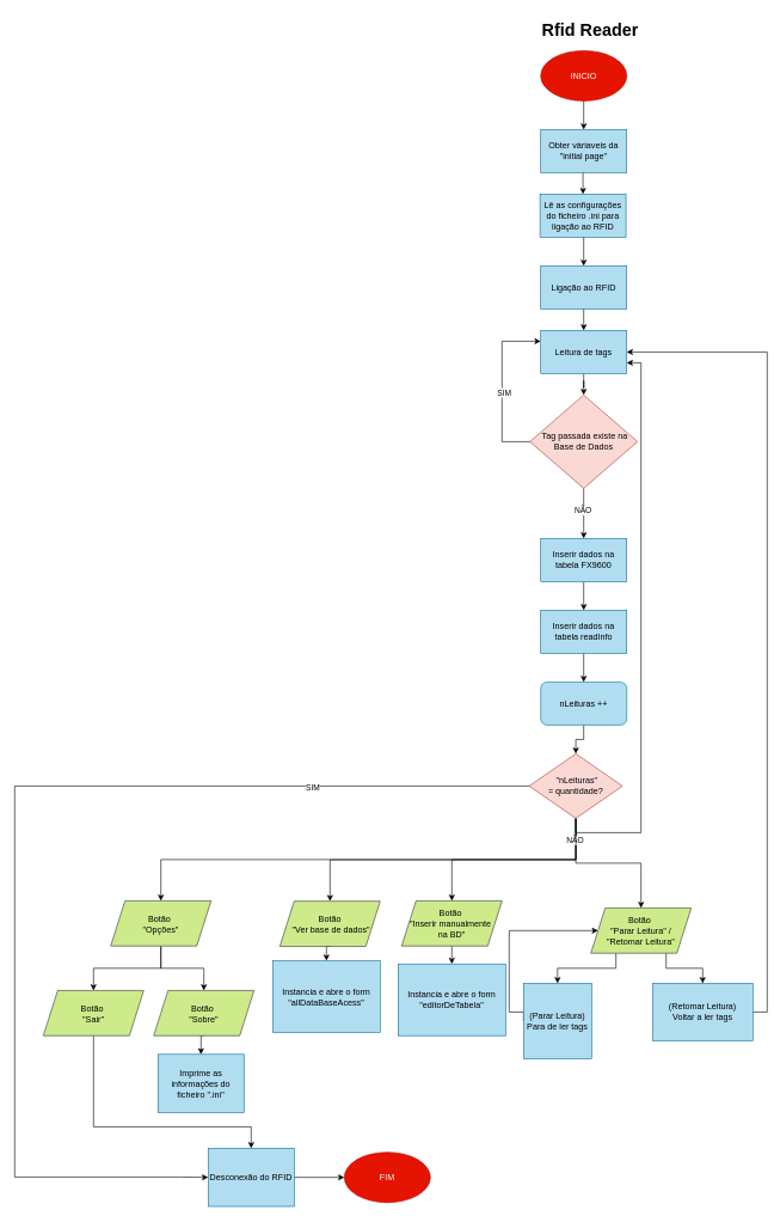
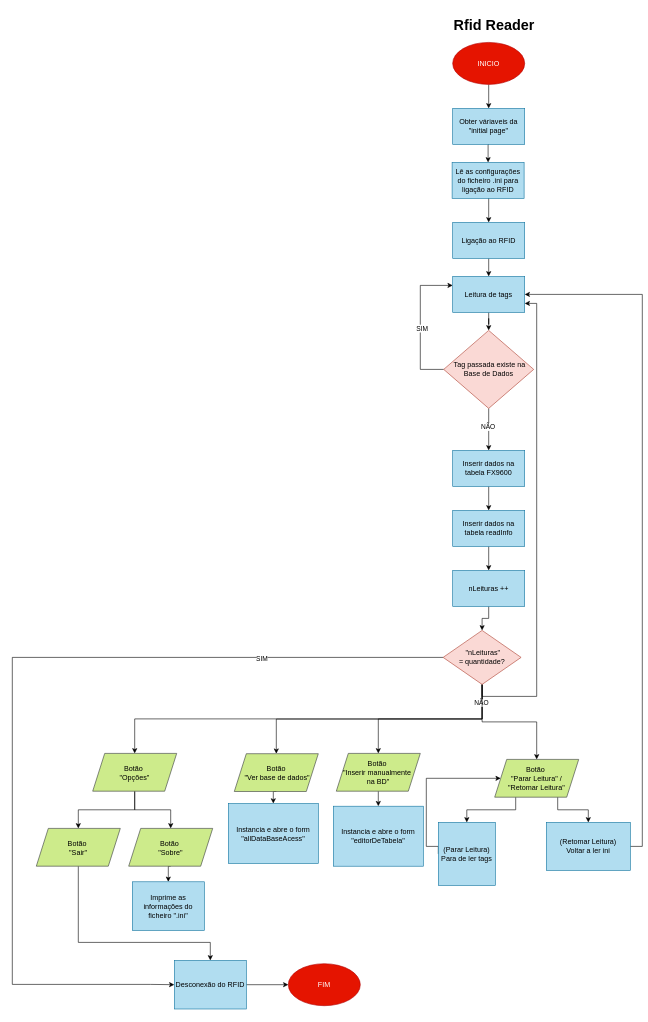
  <mxCell id="0" />
  <mxCell id="1" parent="0" />
  <mxCell id="2" style="edgeStyle=orthogonalEdgeStyle;rounded=0;orthogonalLoop=1;jettySize=auto;html=1;exitX=0.5;exitY=1;exitDx=0;exitDy=0;entryX=0.5;entryY=0;entryDx=0;entryDy=0;" parent="1" source="13" target="5" edge="1"><mxGeometry relative="1" as="geometry"><mxPoint x="814" y="140" as="sourcePoint" /></mxGeometry></mxCell>
  <mxCell id="3" value="&lt;h1 style=&quot;margin-top: 0px;&quot;&gt;Rfid Reader&lt;/h1&gt;" style="text;html=1;whiteSpace=wrap;overflow=hidden;rounded=0;" parent="1" vertex="1"><mxGeometry x="754" y="20" width="159" height="40" as="geometry" /></mxCell>
  <mxCell id="4" style="edgeStyle=orthogonalEdgeStyle;rounded=0;orthogonalLoop=1;jettySize=auto;html=1;exitX=0.5;exitY=1;exitDx=0;exitDy=0;entryX=0.5;entryY=0;entryDx=0;entryDy=0;" edge="1" parent="1" source="5" target="45"><mxGeometry relative="1" as="geometry" /></mxCell>
  <mxCell id="5" value="Obter váriaveis da &quot;initial page&quot;" style="rounded=0;whiteSpace=wrap;html=1;fillColor=#b1ddf0;strokeColor=#10739e;" parent="1" vertex="1"><mxGeometry x="754" y="180" width="120" height="60" as="geometry" /></mxCell>
  <mxCell id="6" style="edgeStyle=orthogonalEdgeStyle;rounded=0;orthogonalLoop=1;jettySize=auto;html=1;exitX=0.25;exitY=1;exitDx=0;exitDy=0;entryX=0.5;entryY=0;entryDx=0;entryDy=0;" edge="1" parent="1" source="8" target="12"><mxGeometry relative="1" as="geometry" /></mxCell>
  <mxCell id="7" style="edgeStyle=orthogonalEdgeStyle;rounded=0;orthogonalLoop=1;jettySize=auto;html=1;exitX=0.75;exitY=1;exitDx=0;exitDy=0;entryX=0.5;entryY=0;entryDx=0;entryDy=0;" edge="1" parent="1" source="8" target="17"><mxGeometry relative="1" as="geometry" /></mxCell>
  <mxCell id="8" value="Botão&amp;nbsp;&lt;div&gt;&quot;Parar Leitura&quot; / &quot;Retomar Leitura&quot;&lt;/div&gt;" style="shape=parallelogram;perimeter=parallelogramPerimeter;whiteSpace=wrap;html=1;fixedSize=1;fillColor=#cdeb8b;strokeColor=#36393d;" parent="1" vertex="1"><mxGeometry x="824" y="1265" width="140" height="63" as="geometry" /></mxCell>
  <mxCell id="9" style="edgeStyle=orthogonalEdgeStyle;rounded=0;orthogonalLoop=1;jettySize=auto;html=1;exitX=0.5;exitY=1;exitDx=0;exitDy=0;entryX=0.5;entryY=0;entryDx=0;entryDy=0;" edge="1" parent="1" source="10" target="15"><mxGeometry relative="1" as="geometry" /></mxCell>
  <mxCell id="10" value="Ligação ao RFID" style="rounded=0;whiteSpace=wrap;html=1;fillColor=#b1ddf0;strokeColor=#10739e;" parent="1" vertex="1"><mxGeometry x="754" y="370" width="120" height="60" as="geometry" /></mxCell>
  <mxCell id="11" style="edgeStyle=orthogonalEdgeStyle;rounded=0;orthogonalLoop=1;jettySize=auto;html=1;exitX=0;exitY=0.5;exitDx=0;exitDy=0;entryX=0;entryY=0.5;entryDx=0;entryDy=0;" edge="1" parent="1" source="12" target="8"><mxGeometry relative="1" as="geometry"><Array as="points"><mxPoint x="710" y="1410" /><mxPoint x="710" y="1297" /></Array></mxGeometry></mxCell>
  <mxCell id="12" value="&lt;div&gt;(Parar Leitura)&lt;/div&gt;Para de ler tags" style="rounded=0;whiteSpace=wrap;html=1;fillColor=#b1ddf0;strokeColor=#10739e;" parent="1" vertex="1"><mxGeometry x="730" y="1370" width="95" height="105" as="geometry" /></mxCell>
  <mxCell id="13" value="INICIO" style="ellipse;whiteSpace=wrap;html=1;strokeColor=#B20000;fillColor=#e51400;fontColor=#ffffff;" parent="1" vertex="1"><mxGeometry x="754" y="70" width="120" height="70" as="geometry" /></mxCell>
  <mxCell id="14" style="edgeStyle=orthogonalEdgeStyle;rounded=0;orthogonalLoop=1;jettySize=auto;html=1;exitX=0.5;exitY=1;exitDx=0;exitDy=0;" edge="1" parent="1" source="15" target="52"><mxGeometry relative="1" as="geometry" /></mxCell>
  <mxCell id="15" value="Leitura de tags" style="rounded=0;whiteSpace=wrap;html=1;fillColor=#b1ddf0;strokeColor=#10739e;" vertex="1" parent="1"><mxGeometry x="754" y="460" width="120" height="60" as="geometry" /></mxCell>
  <mxCell id="16" style="edgeStyle=orthogonalEdgeStyle;rounded=0;orthogonalLoop=1;jettySize=auto;html=1;exitX=1;exitY=0.5;exitDx=0;exitDy=0;entryX=1;entryY=0.5;entryDx=0;entryDy=0;" edge="1" parent="1" source="17" target="15"><mxGeometry relative="1" as="geometry" /></mxCell>
- <mxCell id="17" value="&lt;div&gt;(Retomar Leitura)&lt;/div&gt;Voltar a ler tags" style="rounded=0;whiteSpace=wrap;html=1;fillColor=#b1ddf0;strokeColor=#10739e;" vertex="1" parent="1"><mxGeometry x="910" y="1370" width="140" height="80" as="geometry" /></mxCell>
+ <mxCell id="17" value="&lt;div&gt;(Retomar Leitura)&lt;/div&gt;Voltar a ler ini" style="rounded=0;whiteSpace=wrap;html=1;fillColor=#b1ddf0;strokeColor=#10739e;" vertex="1" parent="1"><mxGeometry x="910" y="1370" width="140" height="80" as="geometry" /></mxCell>
  <mxCell id="18" style="edgeStyle=orthogonalEdgeStyle;rounded=0;orthogonalLoop=1;jettySize=auto;html=1;exitX=0.5;exitY=1;exitDx=0;exitDy=0;entryX=0.5;entryY=0;entryDx=0;entryDy=0;" edge="1" parent="1" source="26" target="33"><mxGeometry relative="1" as="geometry" /></mxCell>
  <mxCell id="19" style="edgeStyle=orthogonalEdgeStyle;rounded=0;orthogonalLoop=1;jettySize=auto;html=1;exitX=0.5;exitY=1;exitDx=0;exitDy=0;entryX=0.5;entryY=0;entryDx=0;entryDy=0;" edge="1" parent="1" source="26" target="8"><mxGeometry relative="1" as="geometry" /></mxCell>
  <mxCell id="20" style="edgeStyle=orthogonalEdgeStyle;rounded=0;orthogonalLoop=1;jettySize=auto;html=1;exitX=0.5;exitY=1;exitDx=0;exitDy=0;entryX=0.5;entryY=0;entryDx=0;entryDy=0;" edge="1" parent="1" source="26" target="29"><mxGeometry relative="1" as="geometry" /></mxCell>
  <mxCell id="21" value="NÃO" style="edgeLabel;html=1;align=center;verticalAlign=middle;resizable=0;points=[];" vertex="1" connectable="0" parent="20"><mxGeometry x="-0.798" y="-2" relative="1" as="geometry"><mxPoint y="1" as="offset" /></mxGeometry></mxCell>
  <mxCell id="22" style="edgeStyle=orthogonalEdgeStyle;rounded=0;orthogonalLoop=1;jettySize=auto;html=1;exitX=0.5;exitY=1;exitDx=0;exitDy=0;entryX=1;entryY=0.75;entryDx=0;entryDy=0;" edge="1" parent="1" source="26" target="15"><mxGeometry relative="1" as="geometry" /></mxCell>
  <mxCell id="23" style="edgeStyle=orthogonalEdgeStyle;rounded=0;orthogonalLoop=1;jettySize=auto;html=1;exitX=0.5;exitY=1;exitDx=0;exitDy=0;entryX=0.5;entryY=0;entryDx=0;entryDy=0;" edge="1" parent="1" source="26" target="41"><mxGeometry relative="1" as="geometry" /></mxCell>
  <mxCell id="24" style="edgeStyle=orthogonalEdgeStyle;rounded=0;orthogonalLoop=1;jettySize=auto;html=1;exitX=0;exitY=0.5;exitDx=0;exitDy=0;entryX=0;entryY=0.5;entryDx=0;entryDy=0;" edge="1" parent="1" source="26" target="43"><mxGeometry relative="1" as="geometry"><Array as="points"><mxPoint x="20" y="1095" /><mxPoint x="20" y="1640" /><mxPoint x="250" y="1640" /></Array></mxGeometry></mxCell>
  <mxCell id="25" value="SIM" style="edgeLabel;html=1;align=center;verticalAlign=middle;resizable=0;points=[];" vertex="1" connectable="0" parent="24"><mxGeometry x="-0.606" y="1" relative="1" as="geometry"><mxPoint x="-1" as="offset" /></mxGeometry></mxCell>
  <mxCell id="26" value="&amp;nbsp;&quot;nLeituras&lt;span style=&quot;color: rgba(0, 0, 0, 0); font-family: monospace; font-size: 0px; text-align: start; text-wrap: nowrap;&quot;&gt;%3CmxGraphModel%3E%3Croot%3E%3CmxCell%20id%3D%220%22%2F%3E%3CmxCell%20id%3D%221%22%20parent%3D%220%22%2F%3E%3CmxCell%20id%3D%222%22%20value%3D%22%26amp%3Bnbsp%3B%26quot%3BisRfidFormOpen%26quot%3B%26lt%3Bdiv%26gt%3B%3D%20true%26lt%3B%2Fdiv%26gt%3B%22%20style%3D%22rhombus%3BwhiteSpace%3Dwrap%3Bhtml%3D1%3B%22%20vertex%3D%221%22%20parent%3D%221%22%3E%3CmxGeometry%20x%3D%22137%22%20y%3D%22740%22%20width%3D%22130%22%20height%3D%2290%22%20as%3D%22geometry%22%2F%3E%3C%2FmxCell%3E%3C%2Froot%3E%3C%2FmxGraphModel%3EisBdI&lt;/span&gt;&quot;&lt;div&gt;= quantidade?&lt;/div&gt;" style="rhombus;whiteSpace=wrap;html=1;fillColor=#fad9d5;strokeColor=#ae4132;" vertex="1" parent="1"><mxGeometry x="738" y="1050" width="130" height="90" as="geometry" /></mxCell>
  <mxCell id="27" value="FIM" style="ellipse;whiteSpace=wrap;html=1;strokeColor=#B20000;fillColor=#e51400;fontColor=#ffffff;" vertex="1" parent="1"><mxGeometry x="480" y="1605.5" width="120" height="70" as="geometry" /></mxCell>
  <mxCell id="28" style="edgeStyle=orthogonalEdgeStyle;rounded=0;orthogonalLoop=1;jettySize=auto;html=1;exitX=0.5;exitY=1;exitDx=0;exitDy=0;entryX=0.5;entryY=0;entryDx=0;entryDy=0;" edge="1" parent="1" source="29" target="30"><mxGeometry relative="1" as="geometry" /></mxCell>
  <mxCell id="29" value="Botão&amp;nbsp;&lt;div&gt;&quot;Inserir manualmente&amp;nbsp;&lt;/div&gt;&lt;div&gt;na BD&quot;&lt;/div&gt;" style="shape=parallelogram;perimeter=parallelogramPerimeter;whiteSpace=wrap;html=1;fixedSize=1;fillColor=#cdeb8b;strokeColor=#36393d;" vertex="1" parent="1"><mxGeometry x="560" y="1255" width="140" height="63" as="geometry" /></mxCell>
  <mxCell id="30" value="Instancia e abre o form &quot;editorDeTabela&quot;" style="rounded=0;whiteSpace=wrap;html=1;fillColor=#b1ddf0;strokeColor=#10739e;" vertex="1" parent="1"><mxGeometry x="555" y="1343" width="150" height="100" as="geometry" /></mxCell>
  <mxCell id="31" style="edgeStyle=orthogonalEdgeStyle;rounded=0;orthogonalLoop=1;jettySize=auto;html=1;exitX=0.5;exitY=1;exitDx=0;exitDy=0;entryX=0.5;entryY=0;entryDx=0;entryDy=0;" edge="1" parent="1" source="33" target="37"><mxGeometry relative="1" as="geometry" /></mxCell>
  <mxCell id="32" style="edgeStyle=orthogonalEdgeStyle;rounded=0;orthogonalLoop=1;jettySize=auto;html=1;exitX=0.5;exitY=1;exitDx=0;exitDy=0;entryX=0.5;entryY=0;entryDx=0;entryDy=0;" edge="1" parent="1" source="33" target="35"><mxGeometry relative="1" as="geometry" /></mxCell>
  <mxCell id="33" value="Botão&amp;nbsp;&lt;div&gt;&quot;Opções&lt;span style=&quot;background-color: initial;&quot;&gt;&quot;&lt;/span&gt;&lt;/div&gt;" style="shape=parallelogram;perimeter=parallelogramPerimeter;whiteSpace=wrap;html=1;fixedSize=1;fillColor=#cdeb8b;strokeColor=#36393d;" vertex="1" parent="1"><mxGeometry x="154" y="1255" width="140" height="63" as="geometry" /></mxCell>
  <mxCell id="34" style="edgeStyle=orthogonalEdgeStyle;rounded=0;orthogonalLoop=1;jettySize=auto;html=1;exitX=0.5;exitY=1;exitDx=0;exitDy=0;entryX=0.5;entryY=0;entryDx=0;entryDy=0;" edge="1" parent="1" source="35" target="43"><mxGeometry relative="1" as="geometry"><Array as="points"><mxPoint x="130" y="1570" /><mxPoint x="350" y="1570" /></Array></mxGeometry></mxCell>
  <mxCell id="35" value="Botão&amp;nbsp;&lt;div&gt;&quot;Sair&lt;span style=&quot;background-color: initial;&quot;&gt;&quot;&lt;/span&gt;&lt;/div&gt;" style="shape=parallelogram;perimeter=parallelogramPerimeter;whiteSpace=wrap;html=1;fixedSize=1;fillColor=#cdeb8b;strokeColor=#36393d;" vertex="1" parent="1"><mxGeometry x="60" y="1380" width="140" height="63" as="geometry" /></mxCell>
  <mxCell id="36" style="edgeStyle=orthogonalEdgeStyle;rounded=0;orthogonalLoop=1;jettySize=auto;html=1;exitX=0.5;exitY=1;exitDx=0;exitDy=0;entryX=0.5;entryY=0;entryDx=0;entryDy=0;" edge="1" parent="1" source="37" target="38"><mxGeometry relative="1" as="geometry" /></mxCell>
  <mxCell id="37" value="Botão&amp;nbsp;&lt;div&gt;&quot;Sobre&lt;span style=&quot;background-color: initial;&quot;&gt;&quot;&lt;/span&gt;&lt;/div&gt;" style="shape=parallelogram;perimeter=parallelogramPerimeter;whiteSpace=wrap;html=1;fixedSize=1;fillColor=#cdeb8b;strokeColor=#36393d;" vertex="1" parent="1"><mxGeometry x="214" y="1380" width="140" height="63" as="geometry" /></mxCell>
  <mxCell id="38" value="Imprime as informações do ficheiro &quot;.ini&quot;" style="rounded=0;whiteSpace=wrap;html=1;fillColor=#b1ddf0;strokeColor=#10739e;" vertex="1" parent="1"><mxGeometry x="220" y="1469" width="120" height="81" as="geometry" /></mxCell>
  <mxCell id="39" value="Instancia e abre o form &quot;allDataBaseAcess&quot;" style="rounded=0;whiteSpace=wrap;html=1;fillColor=#b1ddf0;strokeColor=#10739e;" vertex="1" parent="1"><mxGeometry x="380" y="1338.5" width="150" height="100" as="geometry" /></mxCell>
  <mxCell id="40" style="edgeStyle=orthogonalEdgeStyle;rounded=0;orthogonalLoop=1;jettySize=auto;html=1;exitX=0.5;exitY=1;exitDx=0;exitDy=0;entryX=0.5;entryY=0;entryDx=0;entryDy=0;" edge="1" parent="1" source="41" target="39"><mxGeometry relative="1" as="geometry" /></mxCell>
  <mxCell id="41" value="Botão&lt;div&gt;&amp;nbsp;&quot;Ver base de dados&quot;&lt;/div&gt;" style="shape=parallelogram;perimeter=parallelogramPerimeter;whiteSpace=wrap;html=1;fixedSize=1;fillColor=#cdeb8b;strokeColor=#36393d;" vertex="1" parent="1"><mxGeometry x="390" y="1255.5" width="140" height="63" as="geometry" /></mxCell>
  <mxCell id="42" style="edgeStyle=orthogonalEdgeStyle;rounded=0;orthogonalLoop=1;jettySize=auto;html=1;exitX=1;exitY=0.5;exitDx=0;exitDy=0;entryX=0;entryY=0.5;entryDx=0;entryDy=0;" edge="1" parent="1" source="43" target="27"><mxGeometry relative="1" as="geometry" /></mxCell>
  <mxCell id="43" value="Desconexão do RFID" style="rounded=0;whiteSpace=wrap;html=1;fillColor=#b1ddf0;strokeColor=#10739e;" vertex="1" parent="1"><mxGeometry x="290" y="1600" width="120" height="81" as="geometry" /></mxCell>
  <mxCell id="44" style="edgeStyle=orthogonalEdgeStyle;rounded=0;orthogonalLoop=1;jettySize=auto;html=1;exitX=0.5;exitY=1;exitDx=0;exitDy=0;" edge="1" parent="1" source="45" target="10"><mxGeometry relative="1" as="geometry"><Array as="points"><mxPoint x="814" y="330" /></Array></mxGeometry></mxCell>
  <mxCell id="45" value="Lê as configurações do ficheiro .ini para ligação ao RFID" style="rounded=0;whiteSpace=wrap;html=1;fillColor=#b1ddf0;strokeColor=#10739e;" vertex="1" parent="1"><mxGeometry x="753" y="270" width="120" height="60" as="geometry" /></mxCell>
  <mxCell id="46" style="edgeStyle=orthogonalEdgeStyle;rounded=0;orthogonalLoop=1;jettySize=auto;html=1;exitX=0.5;exitY=1;exitDx=0;exitDy=0;entryX=0.5;entryY=0;entryDx=0;entryDy=0;" edge="1" parent="1" source="47" target="26"><mxGeometry relative="1" as="geometry" /></mxCell>
- <mxCell id="47" value="nLeituras ++" style="whiteSpace=wrap;html=1;fillColor=#b1ddf0;strokeColor=#10739e;rounded=1;" vertex="1" parent="1"><mxGeometry x="754" y="950" width="120" height="60" as="geometry" /></mxCell>
+ <mxCell id="47" value="nLeituras ++" style="rounded=0;whiteSpace=wrap;html=1;fillColor=#b1ddf0;strokeColor=#10739e;" vertex="1" parent="1"><mxGeometry x="754" y="950" width="120" height="60" as="geometry" /></mxCell>
  <mxCell id="48" style="edgeStyle=orthogonalEdgeStyle;rounded=0;orthogonalLoop=1;jettySize=auto;html=1;exitX=0;exitY=0.5;exitDx=0;exitDy=0;entryX=0;entryY=0.25;entryDx=0;entryDy=0;" edge="1" parent="1" source="52" target="15"><mxGeometry relative="1" as="geometry"><Array as="points"><mxPoint x="700" y="615" /><mxPoint x="700" y="475" /></Array></mxGeometry></mxCell>
  <mxCell id="49" value="SIM" style="edgeLabel;html=1;align=center;verticalAlign=middle;resizable=0;points=[];" vertex="1" connectable="0" parent="48"><mxGeometry x="-0.077" y="-2" relative="1" as="geometry"><mxPoint as="offset" /></mxGeometry></mxCell>
  <mxCell id="50" style="edgeStyle=orthogonalEdgeStyle;rounded=0;orthogonalLoop=1;jettySize=auto;html=1;exitX=0.5;exitY=1;exitDx=0;exitDy=0;" edge="1" parent="1" source="52" target="54"><mxGeometry relative="1" as="geometry" /></mxCell>
  <mxCell id="51" value="NÃO" style="edgeLabel;html=1;align=center;verticalAlign=middle;resizable=0;points=[];" vertex="1" connectable="0" parent="50"><mxGeometry x="-0.108" y="-2" relative="1" as="geometry"><mxPoint y="-1" as="offset" /></mxGeometry></mxCell>
  <mxCell id="52" value="&amp;nbsp;Tag passada existe na Base de Dados&lt;span style=&quot;color: rgba(0, 0, 0, 0); font-family: monospace; font-size: 0px; text-align: start; text-wrap: nowrap; background-color: initial;&quot;&gt;20id%3D%220%22%2F%3E%3CmxCell%20id%3D%221%22%20parent%3D%220%22%2F%3E%3CmxCell%20id%3D%222%22%20value%3D%22%26amp%3Bnbsp%3B%26quot%3BisRfidFormOpen%26quot%3B%26lt%3Bdiv%26gt%3B%3D%20true%26lt%3B%2Fdiv%26gt%3B%22%20style%3D%22rhombus%3BwhiteSpace%3Dwrap%3Bhtml%3D1%3B%22%20vertex%3D%221%22%20parent%3D%221%22%3E%3CmxGeometry%20x%3D%22137%22%20y%3D%22740%22%20width%3D%22130%22%20height%3D%2290%22%20as%3D%22geometry%22%2F%3E%3C%2FmxCell%3E%3C%2Froot%3E%3C%2FmxGraphModel%3EisBdI Bas&lt;/span&gt;" style="rhombus;whiteSpace=wrap;html=1;fillColor=#fad9d5;strokeColor=#ae4132;" vertex="1" parent="1"><mxGeometry x="739" y="550" width="150" height="130" as="geometry" /></mxCell>
  <mxCell id="53" style="edgeStyle=orthogonalEdgeStyle;rounded=0;orthogonalLoop=1;jettySize=auto;html=1;exitX=0.5;exitY=1;exitDx=0;exitDy=0;entryX=0.5;entryY=0;entryDx=0;entryDy=0;" edge="1" parent="1" source="54" target="56"><mxGeometry relative="1" as="geometry" /></mxCell>
  <mxCell id="54" value="Inserir dados na tabela FX9600" style="rounded=0;whiteSpace=wrap;html=1;fillColor=#b1ddf0;strokeColor=#10739e;" vertex="1" parent="1"><mxGeometry x="754" y="750" width="120" height="60" as="geometry" /></mxCell>
  <mxCell id="55" style="edgeStyle=orthogonalEdgeStyle;rounded=0;orthogonalLoop=1;jettySize=auto;html=1;exitX=0.5;exitY=1;exitDx=0;exitDy=0;" edge="1" parent="1" source="56" target="47"><mxGeometry relative="1" as="geometry" /></mxCell>
  <mxCell id="56" value="Inserir dados na tabela readInfo" style="rounded=0;whiteSpace=wrap;html=1;fillColor=#b1ddf0;strokeColor=#10739e;" vertex="1" parent="1"><mxGeometry x="754" y="850" width="120" height="60" as="geometry" /></mxCell>
